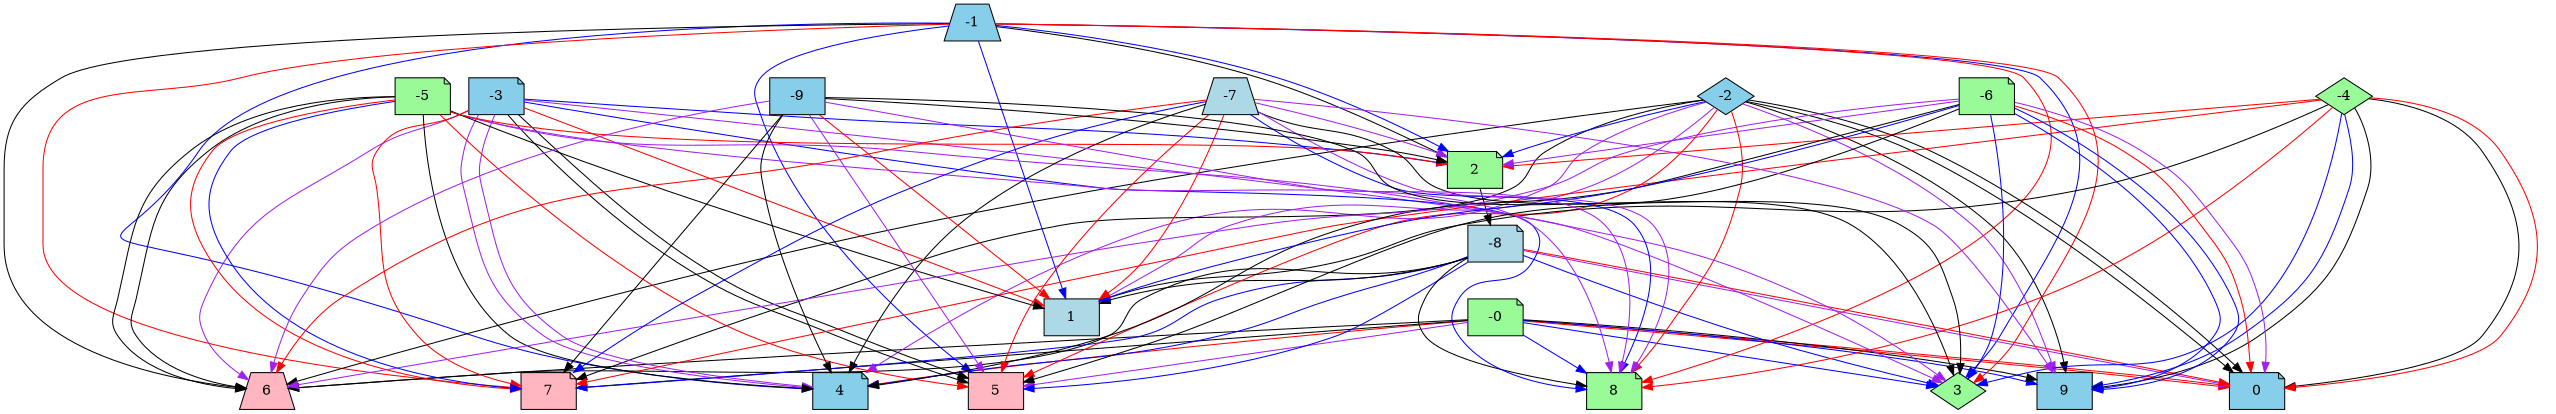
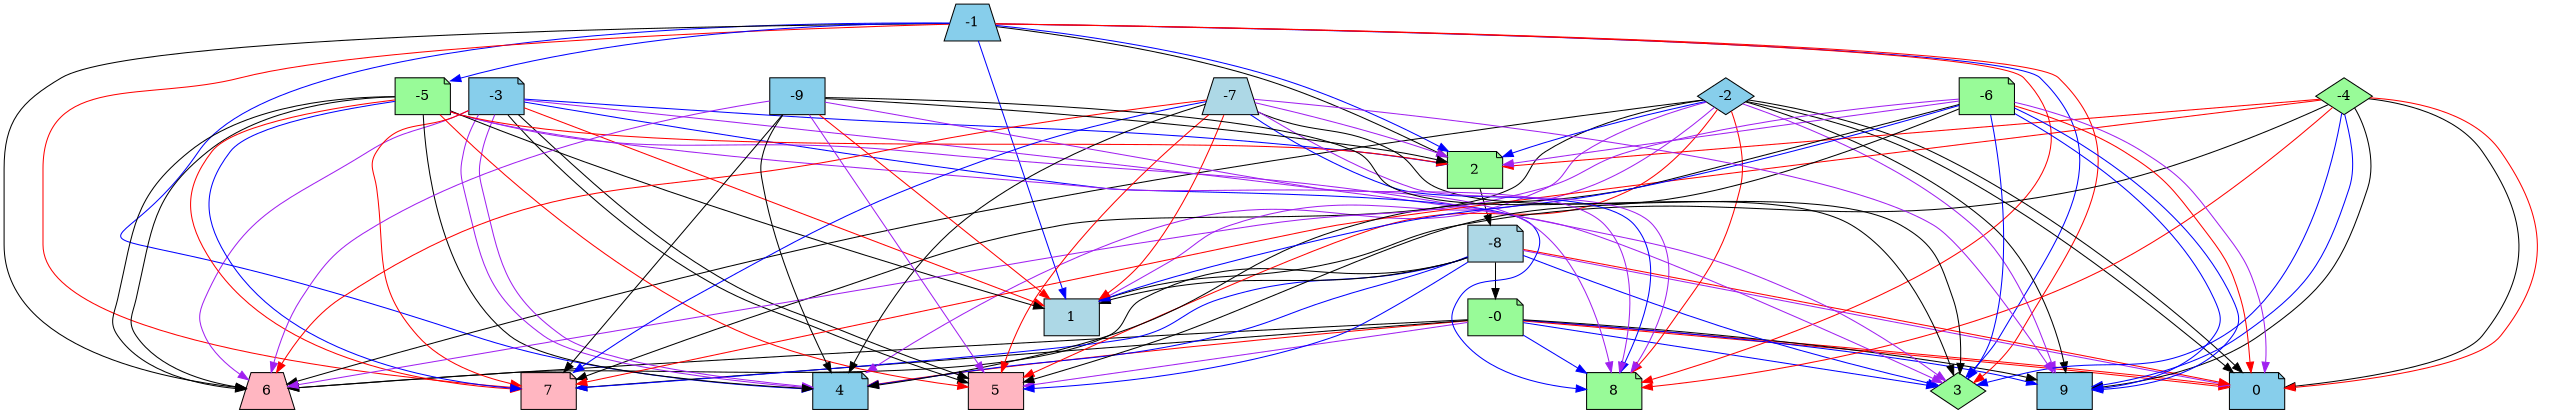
  digraph {
    node [fillcolor=skyblue shape=note style=filled]
    edge [color=black]
    0
    -0 [fillcolor=palegreen]
    3 [fillcolor=palegreen shape=diamond]
    4
    5 [fillcolor=lightpink shape=box]
    6 [fillcolor=lightpink shape=trapezium]
    7 [fillcolor=lightpink]
    8 [fillcolor=palegreen]
    9 [shape=box]
    -1 [shape=trapezium]
    1 [fillcolor=lightblue shape=box]
    2 [fillcolor=palegreen]
    -8 [fillcolor=lightblue]
    -2 [shape=diamond]
    -3
    -4 [fillcolor=palegreen shape=diamond]
    -5 [fillcolor=palegreen]
    -6 [fillcolor=palegreen]
    -7 [fillcolor=lightblue shape=trapezium]
    -9 [shape=box]
    -0 -> 0 [color=red]
    -0 -> 0 [color=red]
    -0 -> 3 [color=blue]
    -0 -> 4 [color=red]
    -0 -> 5 [color=purple]
    -0 -> 6
    -0 -> 7
    -0 -> 8 [color=blue]
    -0 -> 9 [color=blue]
    -0 -> 9
    -1 -> 3 [color=blue]
    -1 -> 3 [color=red]
    -1 -> 4 [color=blue]
-   -1 -> 5 [color=blue]
+   -1 -> -5 [color=blue]
    -1 -> 6
    -1 -> 7 [color=red]
    -1 -> 8 [color=red]
    -1 -> 1 [color=blue]
    -1 -> 2
    -1 -> 2 [color=blue]
    2 -> -8
    -8 -> 0 [color=purple]
    -8 -> 0 [color=red]
    -8 -> 3 [color=blue]
    -8 -> 4 [color=blue]
    -8 -> 5 [color=blue]
    -8 -> 6
    -8 -> 7 [color=blue]
-   -8 -> 8
+   -8 -> -0
    -8 -> 1
    -2 -> 0
    -2 -> 0
    -2 -> 4 [color=purple]
    -2 -> 5 [color=red]
    -2 -> 6
    -2 -> 7
    -2 -> 8 [color=red]
    -2 -> 9 [color=purple]
    -2 -> 9
    -2 -> 1 [color=purple]
    -2 -> 2 [color=blue]
    -3 -> 3 [color=purple]
    -3 -> 4 [color=purple]
    -3 -> 4 [color=purple]
    -3 -> 5
    -3 -> 5
    -3 -> 6 [color=purple]
    -3 -> 7 [color=red]
    -3 -> 8 [color=blue]
    -3 -> 1 [color=red]
    -3 -> 2 [color=blue]
    -4 -> 0
    -4 -> 0 [color=red]
    -4 -> 3 [color=blue]
    -4 -> 7 [color=red]
    -4 -> 8 [color=red]
    -4 -> 9 [color=blue]
    -4 -> 9
    -4 -> 1
    -4 -> 2 [color=red]
    -5 -> 3 [color=purple]
    -5 -> 4
    -5 -> 5 [color=red]
    -5 -> 6
    -5 -> 6
    -5 -> 7 [color=red]
    -5 -> 7 [color=blue]
    -5 -> 8 [color=purple]
    -5 -> 1
    -5 -> 2 [color=red]
    -6 -> 0 [color=red]
    -6 -> 0 [color=purple]
    -6 -> 3 [color=blue]
    -6 -> 4
    -6 -> 5
    -6 -> 6 [color=purple]
    -6 -> 9 [color=blue]
    -6 -> 9 [color=blue]
    -6 -> 1 [color=blue]
    -6 -> 2 [color=purple]
    -7 -> 3
    -7 -> 4
    -7 -> 5 [color=red]
    -7 -> 6 [color=red]
    -7 -> 7 [color=blue]
    -7 -> 8 [color=blue]
    -7 -> 8 [color=purple]
    -7 -> 9 [color=purple]
    -7 -> 1 [color=red]
    -7 -> 2 [color=purple]
    -9 -> 3
    -9 -> 4
    -9 -> 5 [color=purple]
    -9 -> 6 [color=purple]
    -9 -> 7
    -9 -> 8 [color=purple]
    -9 -> 1 [color=red]
    -9 -> 2
  }
